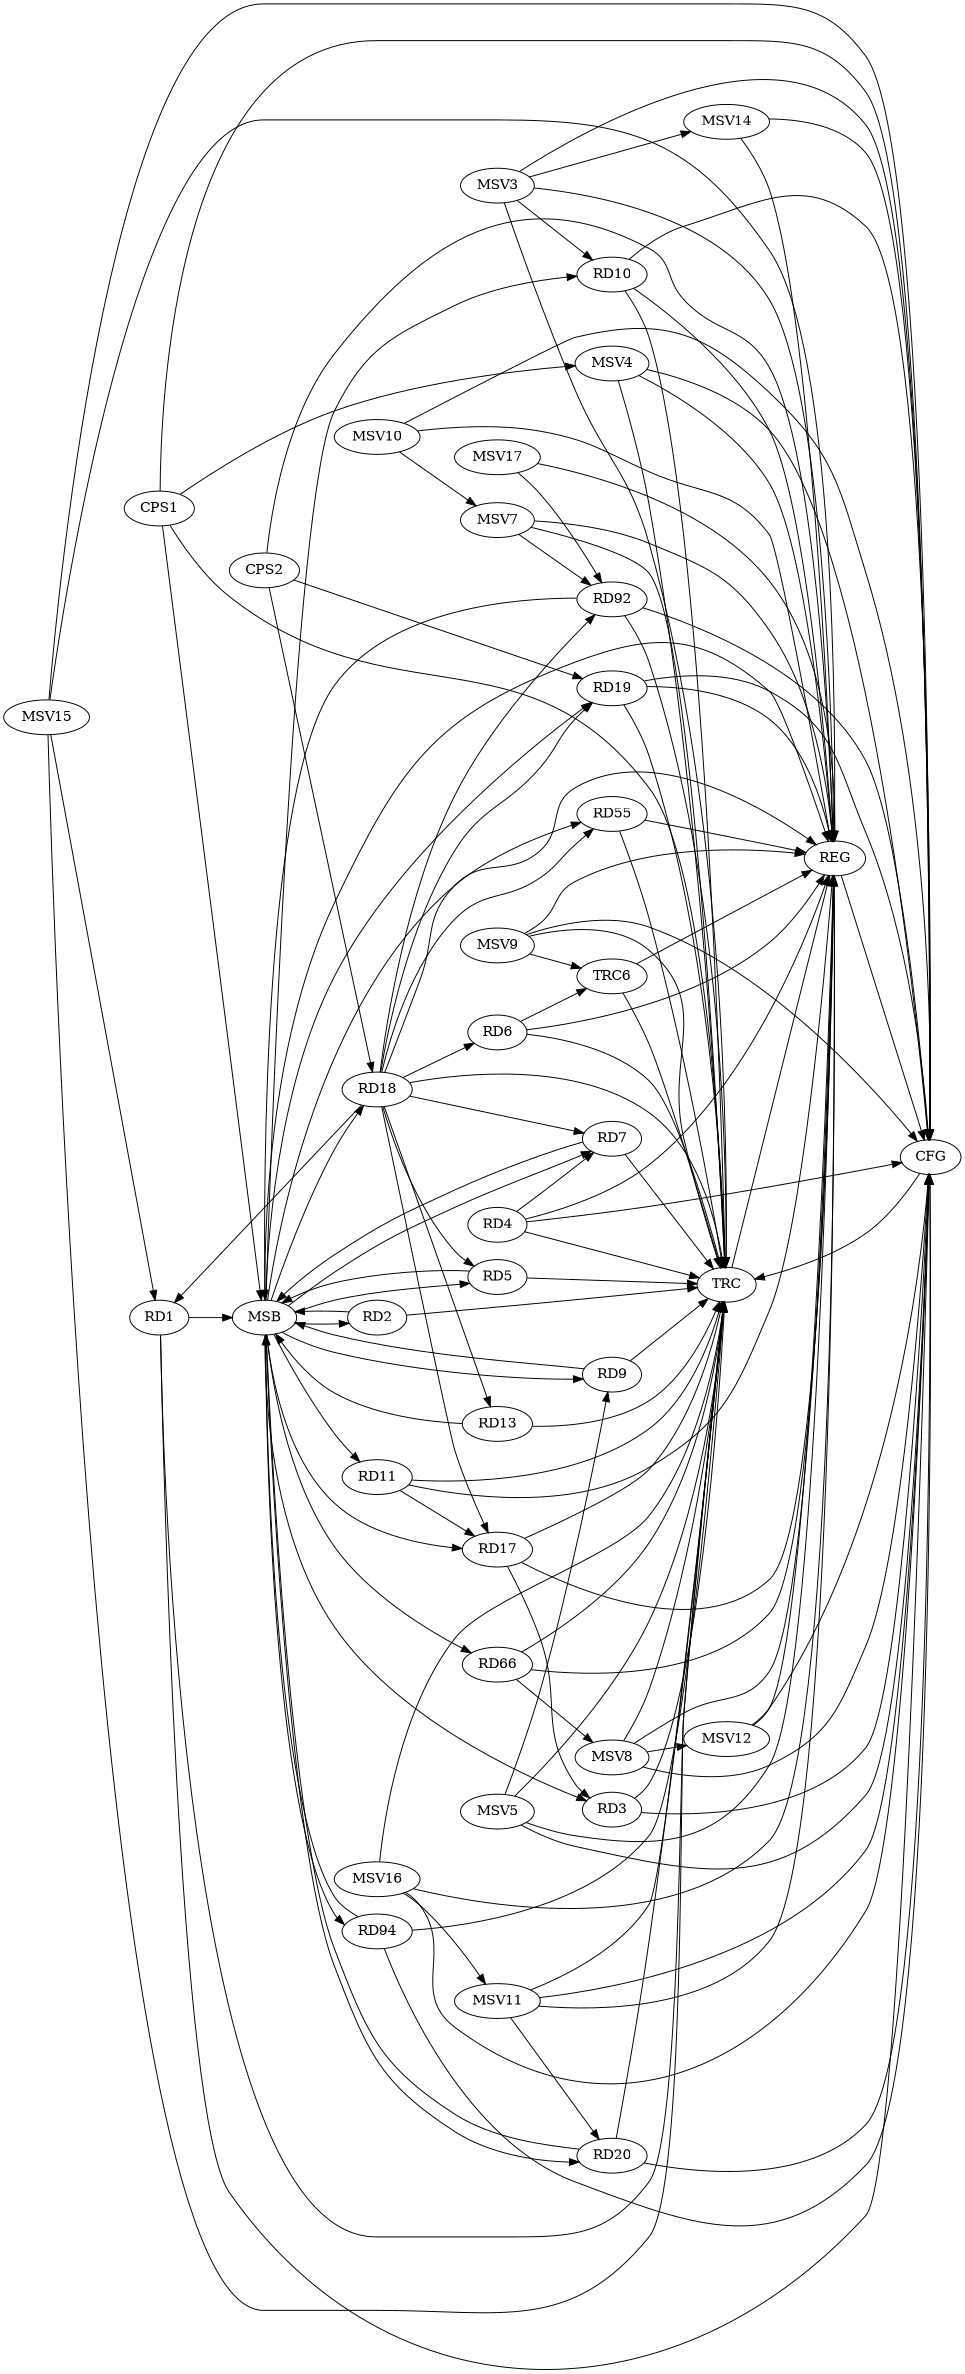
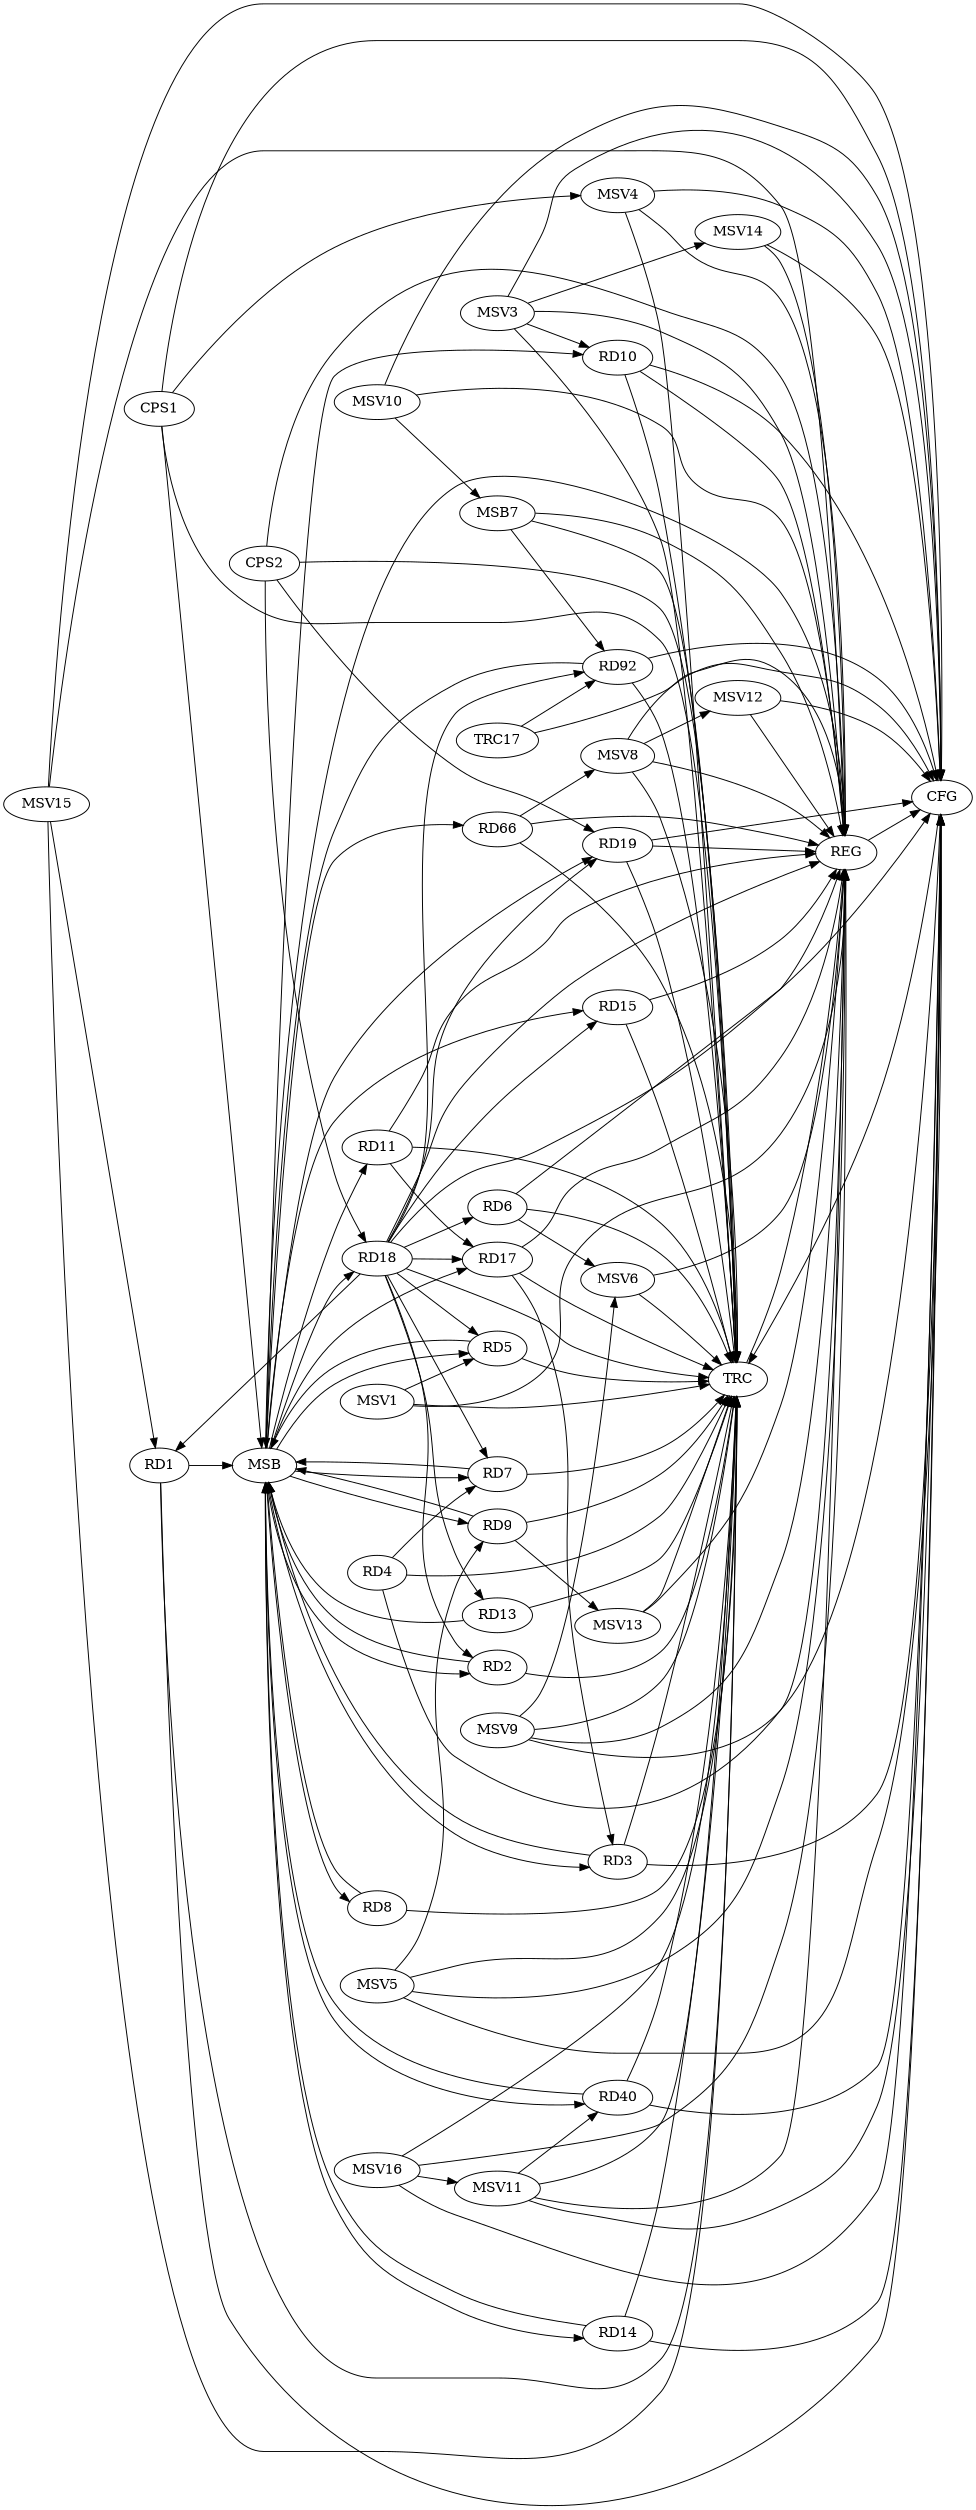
  strict digraph {
    rankdir=LR
    n1 [label=RD1]
    n2 [label=MSB]
    n3 [label=CFG]
    n4 [label=TRC]
    n5 [label=RD2]
    n6 [label=RD3]
    n7 [label=RD7]
    n8 [label=REG]
    n9 [label=RD5]
+   n10 [label=RD8]
    n11 [label=RD9]
    n12 [label=RD10]
    n13 [label=RD11]
    n14 [label=RD17]
-   n15 [label=RD94]
-   n16 [label=RD55]
+   n15 [label=RD14]
+   n16 [label=RD15]
    n17 [label=RD66]
    n18 [label=RD18]
    n19 [label=RD19]
-   n20 [label=RD20]
+   n20 [label=RD40]
    n21 [label=RD4]
    n22 [label=RD6]
-   n23 [label=TRC6]
+   n23 [label=MSV6]
+   n24 [label=MSV13]
    n25 [label=RD92]
    n26 [label=RD13]
    n27 [label=MSV8]
    n28 [label=MSV12]
    n29 [label=CPS1]
    n30 [label=MSV4]
    n31 [label=CPS2]
+   n32 [label=MSV1]
    n33 [label=MSV3]
    n34 [label=MSV14]
    n35 [label=MSV5]
    n36 [label=MSV9]
-   n37 [label=MSV7]
+   n37 [label=MSB7]
    n38 [label=MSV10]
    n39 [label=MSV11]
    n40 [label=MSV15]
    n41 [label=MSV16]
-   n42 [label=MSV17]
+   n42 [label=TRC17]
    n1 -> n2
    n1 -> n3
    n1 -> n4
    n2 -> n5
    n2 -> n6
    n2 -> n7
    n2 -> n8
    n2 -> n9
+   n2 -> n10
    n2 -> n11
    n2 -> n12
    n2 -> n13
    n2 -> n14
    n2 -> n15
    n2 -> n16
    n2 -> n17
    n2 -> n18
    n2 -> n19
    n2 -> n20
    n3 -> n4
    n4 -> n8
    n5 -> n2
    n5 -> n4
+   n6 -> n2
    n6 -> n3
    n6 -> n4
    n7 -> n2
    n7 -> n4
    n8 -> n3
    n9 -> n2
    n9 -> n4
+   n10 -> n2
+   n10 -> n4
    n11 -> n2
    n11 -> n4
+   n11 -> n24
    n12 -> n3
    n12 -> n4
    n12 -> n8
    n13 -> n4
    n13 -> n8
    n13 -> n14
    n14 -> n4
    n14 -> n6
    n14 -> n8
    n15 -> n2
    n15 -> n3
    n15 -> n4
    n16 -> n4
    n16 -> n8
    n17 -> n4
    n17 -> n8
    n17 -> n27
    n18 -> n1
    n18 -> n4
+   n18 -> n5
    n18 -> n7
    n18 -> n8
    n18 -> n9
    n18 -> n14
    n18 -> n16
    n18 -> n19
    n18 -> n22
    n18 -> n25
    n18 -> n26
    n19 -> n3
    n19 -> n4
    n19 -> n8
    n20 -> n2
    n20 -> n3
    n20 -> n4
-   n21 -> n3
+   n18 -> n3
    n21 -> n4
    n21 -> n7
    n21 -> n8
    n22 -> n4
    n22 -> n8
    n22 -> n23
    n23 -> n4
    n23 -> n8
+   n24 -> n4
+   n24 -> n8
    n25 -> n2
    n25 -> n3
    n25 -> n4
    n26 -> n2
    n26 -> n4
    n27 -> n3
    n27 -> n4
    n27 -> n8
    n27 -> n28
    n28 -> n3
    n28 -> n8
    n29 -> n2
    n29 -> n3
    n29 -> n4
    n29 -> n30
    n30 -> n3
    n30 -> n4
    n30 -> n8
+   n31 -> n4
    n31 -> n8
    n31 -> n18
    n31 -> n19
+   n32 -> n4
+   n32 -> n8
+   n32 -> n9
    n33 -> n3
    n33 -> n4
    n33 -> n8
    n33 -> n12
    n33 -> n34
    n34 -> n3
    n34 -> n8
    n35 -> n3
    n35 -> n4
    n35 -> n8
    n35 -> n11
    n36 -> n3
    n36 -> n4
    n36 -> n8
    n36 -> n23
    n37 -> n4
    n37 -> n8
    n37 -> n25
    n38 -> n3
    n38 -> n8
    n38 -> n37
    n39 -> n3
    n39 -> n4
    n39 -> n8
    n39 -> n20
    n40 -> n1
    n40 -> n3
    n40 -> n4
    n40 -> n8
    n41 -> n3
    n41 -> n4
    n41 -> n8
    n41 -> n39
    n42 -> n8
    n42 -> n25
  }
